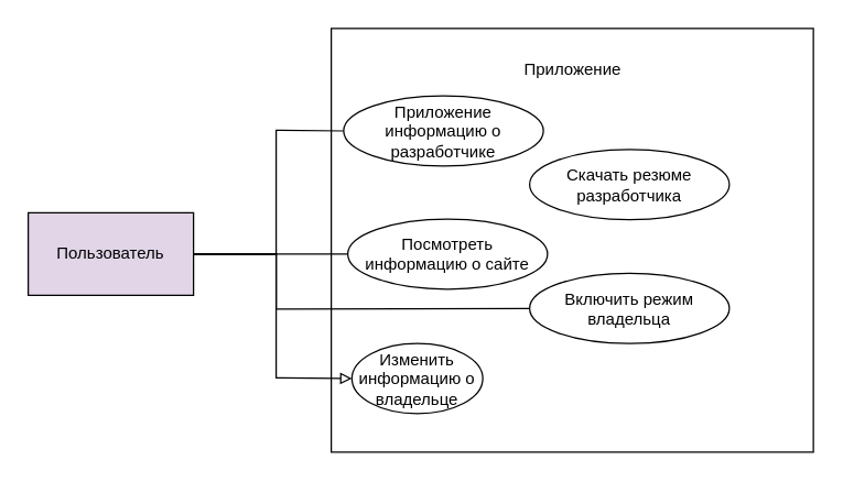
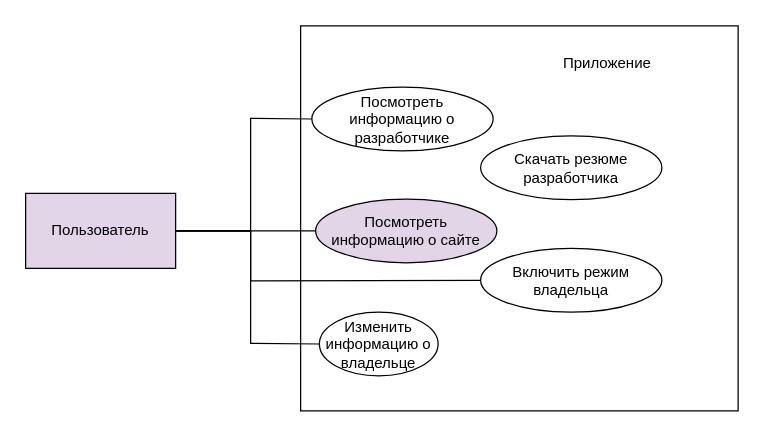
  <mxCell id="0" />
  <mxCell id="1" parent="0" />
  <mxCell id="2" value="" style="whiteSpace=wrap;html=1;" parent="1" vertex="1"><mxGeometry x="240" y="20" width="350" height="308" as="geometry" /></mxCell>
- <mxCell id="3" value="Приложение" style="text;html=1;align=center;verticalAlign=middle;resizable=0;points=[];autosize=1;strokeColor=none;fillColor=none;" parent="1" vertex="1"><mxGeometry x="365" y="35" width="100" height="30" as="geometry" /></mxCell>
+ <mxCell id="3" value="Приложение" style="text;html=1;align=center;verticalAlign=middle;resizable=0;points=[];autosize=1;strokeColor=none;fillColor=none;" parent="1" vertex="1"><mxGeometry x="435" y="35" width="100" height="30" as="geometry" /></mxCell>
  <mxCell id="4" style="edgeStyle=none;html=1;exitX=1;exitY=0.5;exitDx=0;exitDy=0;entryX=0;entryY=0.5;entryDx=0;entryDy=0;endArrow=none;endFill=0;rounded=0;" parent="1" source="8" target="9" edge="1"><mxGeometry relative="1" as="geometry"><Array as="points"><mxPoint x="200" y="184" /><mxPoint x="200" y="94" /></Array></mxGeometry></mxCell>
  <mxCell id="5" style="edgeStyle=none;rounded=0;html=1;exitX=1;exitY=0.5;exitDx=0;exitDy=0;entryX=0;entryY=0.5;entryDx=0;entryDy=0;endArrow=none;endFill=0;" parent="1" source="8" target="11" edge="1"><mxGeometry relative="1" as="geometry"><Array as="points"><mxPoint x="200" y="184" /></Array></mxGeometry></mxCell>
  <mxCell id="6" style="edgeStyle=none;rounded=0;html=1;exitX=1;exitY=0.5;exitDx=0;exitDy=0;entryX=0;entryY=0.5;entryDx=0;entryDy=0;endArrow=none;endFill=0;" parent="1" source="8" target="12" edge="1"><mxGeometry relative="1" as="geometry"><Array as="points"><mxPoint x="200" y="184" /><mxPoint x="200" y="224" /></Array></mxGeometry></mxCell>
- <mxCell id="7" style="edgeStyle=none;rounded=0;html=1;exitX=1;exitY=0.5;exitDx=0;exitDy=0;entryX=0;entryY=0.5;entryDx=0;entryDy=0;endArrow=block;endFill=0;" parent="1" source="8" target="13" edge="1"><mxGeometry relative="1" as="geometry"><Array as="points"><mxPoint x="200" y="184" /><mxPoint x="200" y="274" /></Array></mxGeometry></mxCell>
+ <mxCell id="7" style="edgeStyle=none;rounded=0;html=1;exitX=1;exitY=0.5;exitDx=0;exitDy=0;entryX=0;entryY=0.5;entryDx=0;entryDy=0;endArrow=none;endFill=0;" parent="1" source="8" target="13" edge="1"><mxGeometry relative="1" as="geometry"><Array as="points"><mxPoint x="200" y="184" /><mxPoint x="200" y="274" /></Array></mxGeometry></mxCell>
  <mxCell id="8" value="Пользователь" style="whiteSpace=wrap;html=1;fillColor=#e1d5e7;" parent="1" vertex="1"><mxGeometry x="20" y="154" width="120" height="60" as="geometry" /></mxCell>
- <mxCell id="9" value="Приложение информацию о разработчике" style="ellipse;whiteSpace=wrap;html=1;" parent="1" vertex="1"><mxGeometry x="249" y="69" width="145" height="51" as="geometry" /></mxCell>
+ <mxCell id="9" value="Посмотреть информацию о разработчике" style="ellipse;whiteSpace=wrap;html=1;" parent="1" vertex="1"><mxGeometry x="249" y="69" width="145" height="51" as="geometry" /></mxCell>
  <mxCell id="10" value="Скачать резюме разработчика" style="ellipse;whiteSpace=wrap;html=1;" parent="1" vertex="1"><mxGeometry x="384" y="108" width="145" height="51" as="geometry" /></mxCell>
- <mxCell id="11" value="Посмотреть информацию о сайте" style="ellipse;whiteSpace=wrap;html=1;" parent="1" vertex="1"><mxGeometry x="252" y="158.5" width="145" height="51" as="geometry" /></mxCell>
+ <mxCell id="11" value="Посмотреть информацию о сайте" style="ellipse;whiteSpace=wrap;html=1;fillColor=#e1d5e7;" parent="1" vertex="1"><mxGeometry x="252" y="158.5" width="145" height="51" as="geometry" /></mxCell>
  <mxCell id="12" value="Включить режим владельца" style="ellipse;whiteSpace=wrap;html=1;" parent="1" vertex="1"><mxGeometry x="384" y="198" width="145" height="51" as="geometry" /></mxCell>
  <mxCell id="13" value="Изменить информацию о владельце" style="ellipse;whiteSpace=wrap;html=1;" parent="1" vertex="1"><mxGeometry x="255" y="249" width="95" height="51" as="geometry" /></mxCell>
